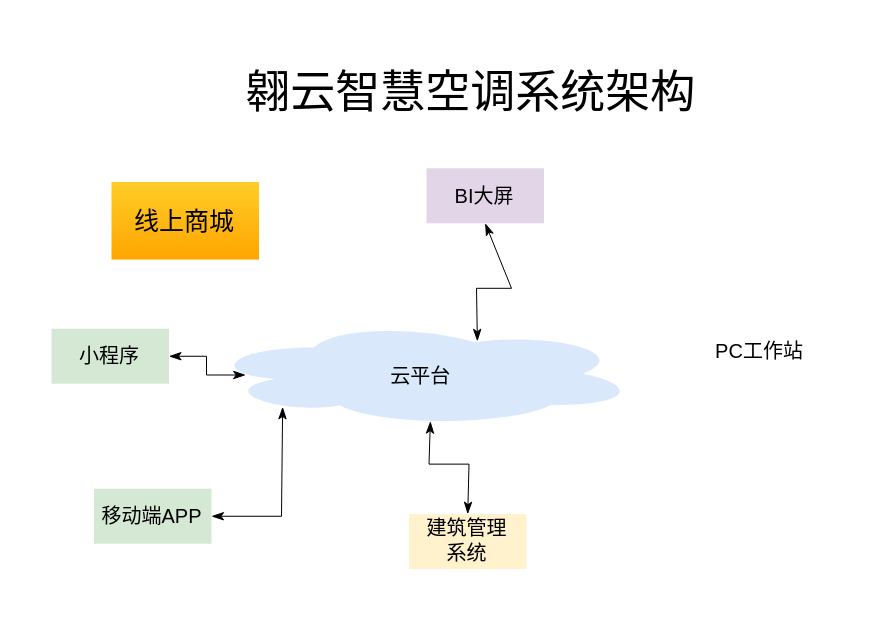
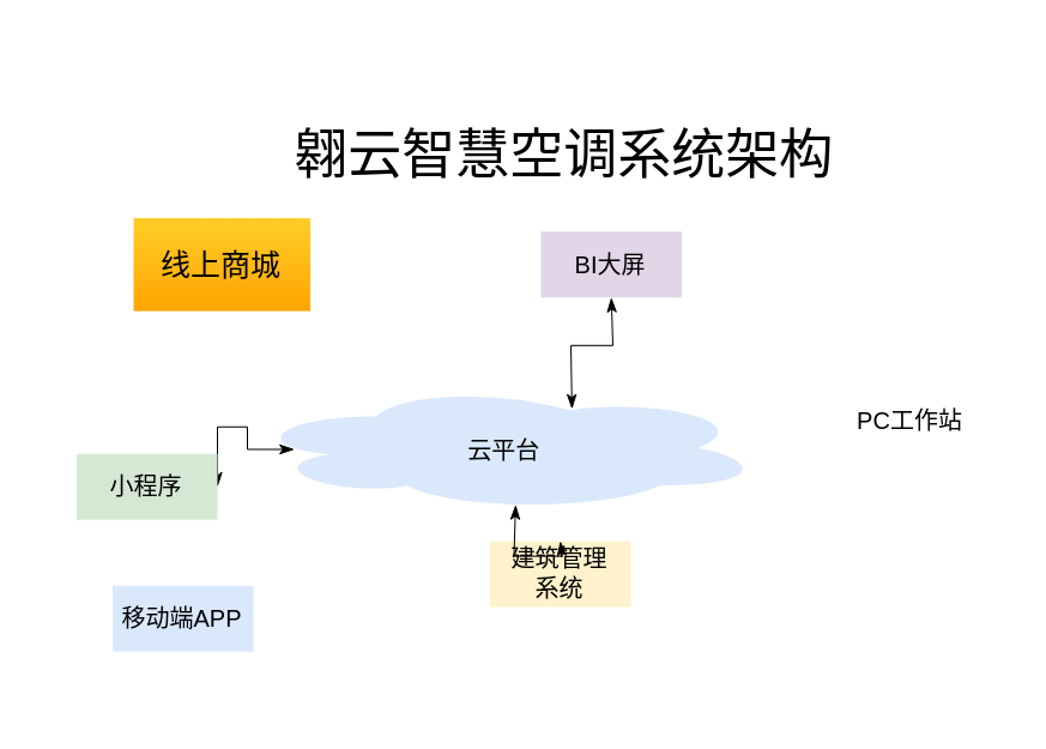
  <mxCell id="0" />
  <mxCell id="1" parent="0" />
  <mxCell id="2" value="&lt;div&gt;&lt;font style=&quot;font-size: 8px&quot;&gt;云平台&lt;/font&gt;&lt;/div&gt;" style="ellipse;shape=cloud;whiteSpace=wrap;html=1;strokeWidth=0.2;fillColor=#dae8fc;strokeColor=none;" vertex="1" parent="1"><mxGeometry x="82" y="128" width="172" height="42" as="geometry" /></mxCell>
- <mxCell id="3" value="&lt;div&gt;建筑管理&lt;/div&gt;&lt;div&gt;系统&lt;/div&gt;" style="rounded=0;whiteSpace=wrap;html=1;strokeWidth=0.2;fontSize=8;fillColor=#fff2cc;strokeColor=none;" vertex="1" parent="1"><mxGeometry x="163" y="205.15" width="47" height="22" as="geometry" /></mxCell>
+ <mxCell id="3" value="&lt;div&gt;建筑管理&lt;/div&gt;&lt;div&gt;系统&lt;/div&gt;" style="rounded=0;whiteSpace=wrap;html=1;strokeWidth=0.2;fontSize=8;fillColor=#fff2cc;strokeColor=none;" vertex="1" parent="1"><mxGeometry x="163" y="180.15" width="47" height="22" as="geometry" /></mxCell>
  <mxCell id="4" value="PC工作站" style="rounded=0;whiteSpace=wrap;html=1;strokeWidth=0.2;fontSize=8;fillColor=#ffffff;strokeColor=none;" vertex="1" parent="1"><mxGeometry x="280" y="129" width="47" height="22" as="geometry" /></mxCell>
- <mxCell id="5" value="BI大屏" style="rounded=0;whiteSpace=wrap;html=1;strokeWidth=0.2;fontSize=8;fillColor=#e1d5e7;strokeColor=none;" vertex="1" parent="1"><mxGeometry x="170" y="66.82" width="47" height="22" as="geometry" /></mxCell>
- <mxCell id="6" value="&lt;div&gt;&lt;font style=&quot;font-size: 18px&quot;&gt;翱云智慧空调系统架构&lt;/font&gt;&lt;/div&gt;" style="text;whiteSpace=wrap;html=1;" vertex="1" parent="1"><mxGeometry x="96" y="20" width="204" height="20" as="geometry" /></mxCell>
- <mxCell id="7" value="" style="endArrow=classicThin;html=1;rounded=0;fontSize=8;exitX=1;exitY=0.5;exitDx=0;exitDy=0;entryX=0.177;entryY=0.816;entryDx=0;entryDy=0;entryPerimeter=0;startArrow=classicThin;startFill=1;endFill=1;strokeWidth=0.4;endSize=4;startSize=4;" edge="1" parent="1" source="10" target="2"><mxGeometry width="50" height="50" relative="1" as="geometry"><mxPoint x="84" y="188" as="sourcePoint" /><mxPoint x="112.236" y="152.996" as="targetPoint" /><Array as="points"><mxPoint x="112" y="206" /></Array></mxGeometry></mxCell>
+ <mxCell id="5" value="BI大屏" style="rounded=0;whiteSpace=wrap;html=1;strokeWidth=0.2;fontSize=8;fillColor=#e1d5e7;strokeColor=none;" vertex="1" parent="1"><mxGeometry x="180" y="76.82" width="47" height="22" as="geometry" /></mxCell>
+ <mxCell id="6" value="&lt;div&gt;&lt;font style=&quot;font-size: 18px&quot;&gt;翱云智慧空调系统架构&lt;/font&gt;&lt;/div&gt;" style="text;whiteSpace=wrap;html=1;" vertex="1" parent="1"><mxGeometry x="96" y="35" width="204" height="20" as="geometry" /></mxCell>
  <mxCell id="8" value="" style="endArrow=classicThin;html=1;rounded=0;fontSize=8;exitX=0.5;exitY=0;exitDx=0;exitDy=0;entryX=0.666;entryY=0.925;entryDx=0;entryDy=0;entryPerimeter=0;startArrow=classicThin;startFill=1;endFill=1;strokeWidth=0.4;endSize=4;startSize=4;" edge="1" parent="1" source="3"><mxGeometry width="50" height="50" relative="1" as="geometry"><mxPoint x="154" y="212.17" as="sourcePoint" /><mxPoint x="171.552" y="168" as="targetPoint" /><Array as="points"><mxPoint x="187" y="185.15" /><mxPoint x="171" y="185.15" /></Array></mxGeometry></mxCell>
  <mxCell id="9" value="" style="endArrow=classicThin;html=1;rounded=0;fontSize=8;exitX=0.723;exitY=0.171;exitDx=0;exitDy=0;entryX=0.5;entryY=1;entryDx=0;entryDy=0;startArrow=classicThin;startFill=1;endFill=1;strokeWidth=0.4;endSize=4;startSize=4;exitPerimeter=0;" edge="1" parent="1" target="5"><mxGeometry width="50" height="50" relative="1" as="geometry"><mxPoint x="190.356" y="136.002" as="sourcePoint" /><mxPoint x="188.236" y="104.816" as="targetPoint" /><Array as="points"><mxPoint x="190" y="114.82" /><mxPoint x="204" y="114.82" /></Array></mxGeometry></mxCell>
- <mxCell id="10" value="移动端APP" style="rounded=0;whiteSpace=wrap;html=1;strokeWidth=0.2;fontSize=8;fillColor=#d5e8d4;strokeColor=none;" vertex="1" parent="1"><mxGeometry x="37" y="195" width="47" height="22" as="geometry" /></mxCell>
+ <mxCell id="10" value="移动端APP" style="rounded=0;whiteSpace=wrap;html=1;strokeWidth=0.2;fontSize=8;fillColor=#dae8fc;strokeColor=none;" vertex="1" parent="1"><mxGeometry x="37" y="195" width="47" height="22" as="geometry" /></mxCell>
  <mxCell id="11" style="edgeStyle=orthogonalEdgeStyle;rounded=0;orthogonalLoop=1;jettySize=auto;html=1;exitX=1;exitY=0.5;exitDx=0;exitDy=0;entryX=0.091;entryY=0.512;entryDx=0;entryDy=0;entryPerimeter=0;fontSize=8;endArrow=classicThin;startArrow=classicThin;startFill=1;endFill=1;strokeWidth=0.4;endSize=4;startSize=4;" edge="1" parent="1" source="12" target="2"><mxGeometry relative="1" as="geometry"><Array as="points"><mxPoint x="82" y="142" /><mxPoint x="82" y="150" /></Array></mxGeometry></mxCell>
- <mxCell id="12" value="小程序" style="rounded=0;whiteSpace=wrap;html=1;strokeWidth=0.2;fontSize=8;fillColor=#d5e8d4;strokeColor=none;" vertex="1" parent="1"><mxGeometry x="20" y="131" width="47" height="22" as="geometry" /></mxCell>
+ <mxCell id="12" value="小程序" style="rounded=0;whiteSpace=wrap;html=1;strokeWidth=0.2;fontSize=8;fillColor=#d5e8d4;strokeColor=none;" vertex="1" parent="1"><mxGeometry x="25" y="151" width="47" height="22" as="geometry" /></mxCell>
  <mxCell id="13" value="&lt;font style=&quot;font-size: 10px&quot;&gt;线上商城&lt;/font&gt;" style="rounded=0;whiteSpace=wrap;html=1;strokeWidth=0.2;fontSize=8;fillColor=#ffcd28;strokeColor=none;gradientColor=#ffa500;" vertex="1" parent="1"><mxGeometry x="44" y="72.32" width="59" height="31" as="geometry" /></mxCell>
